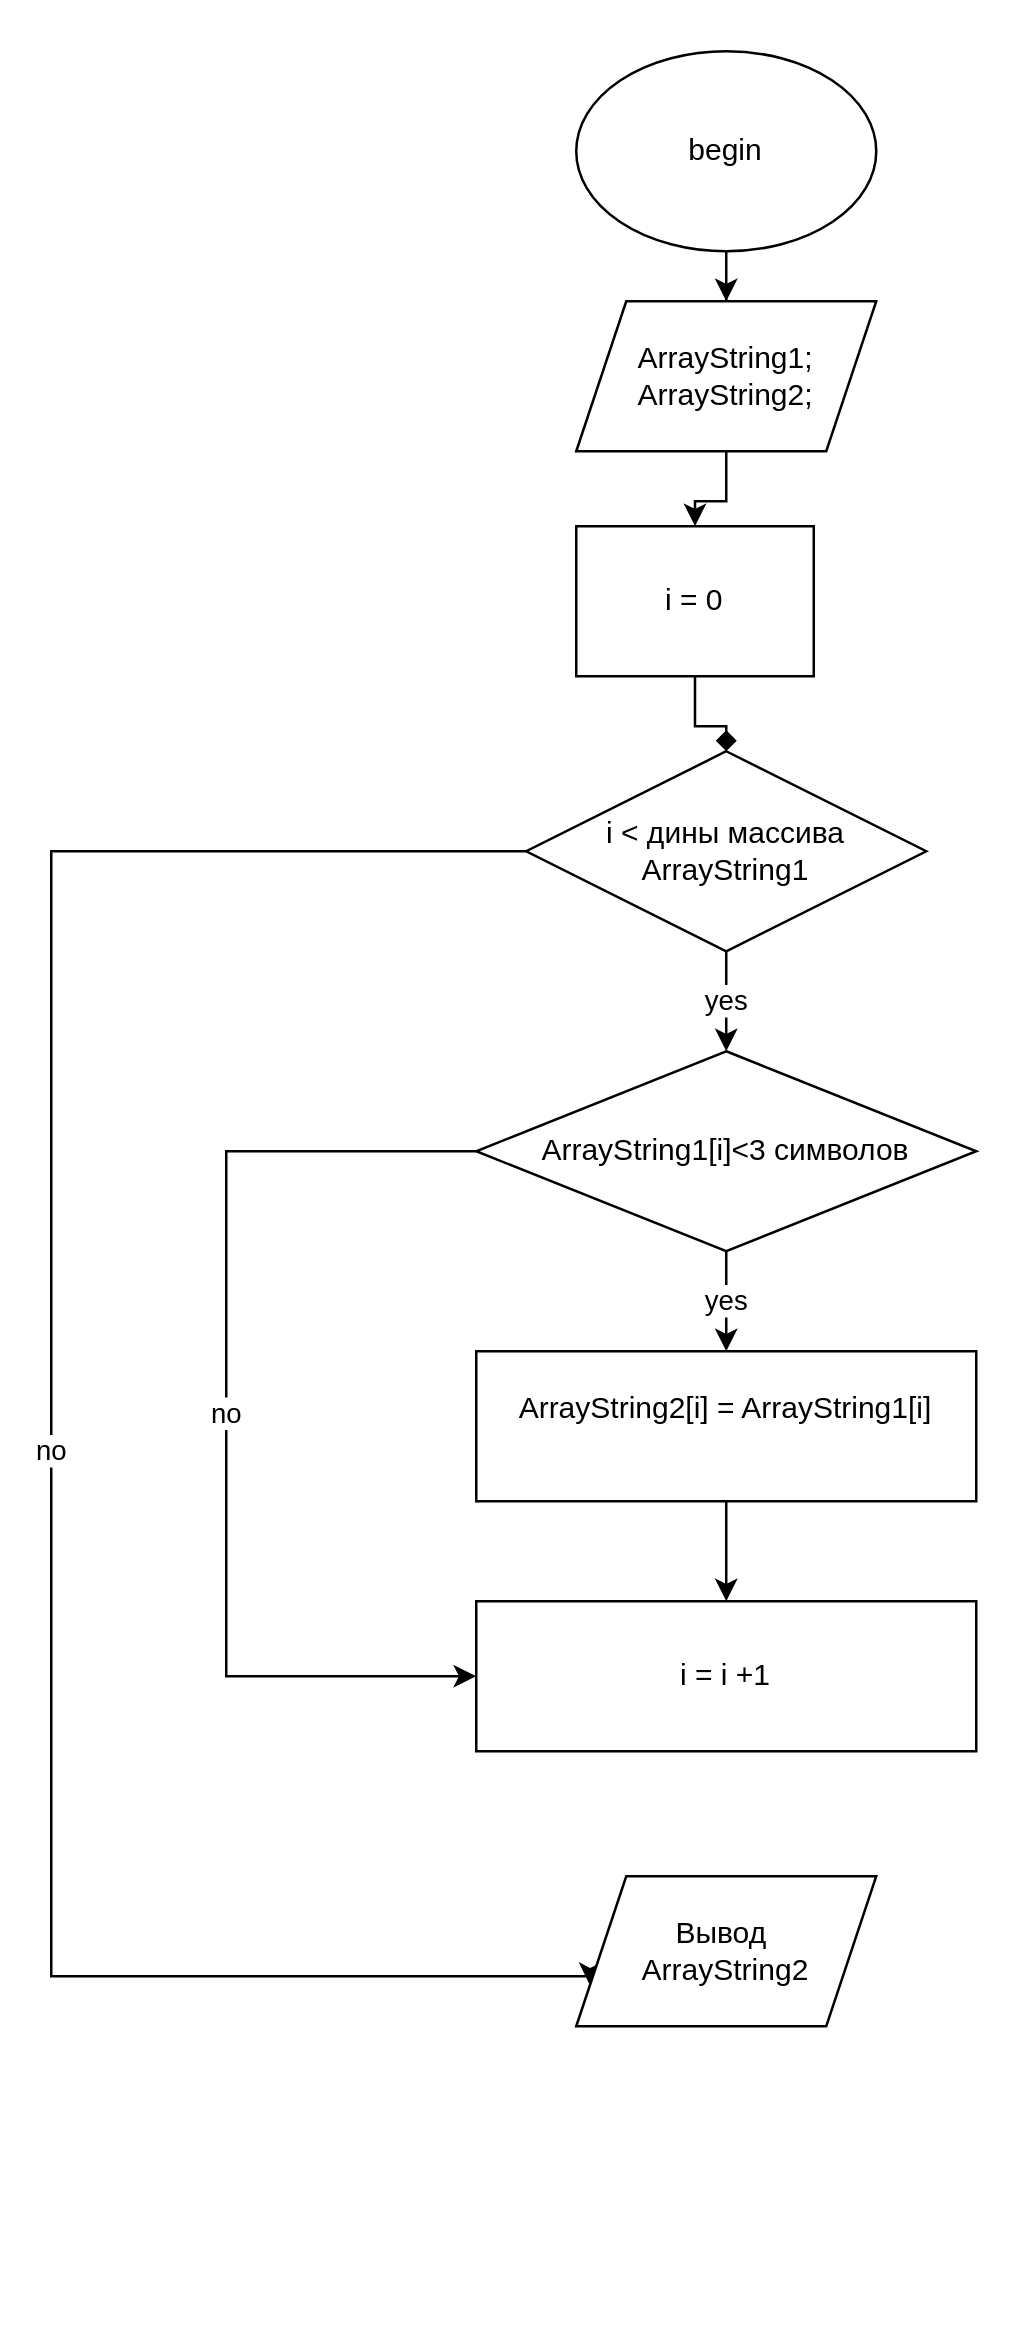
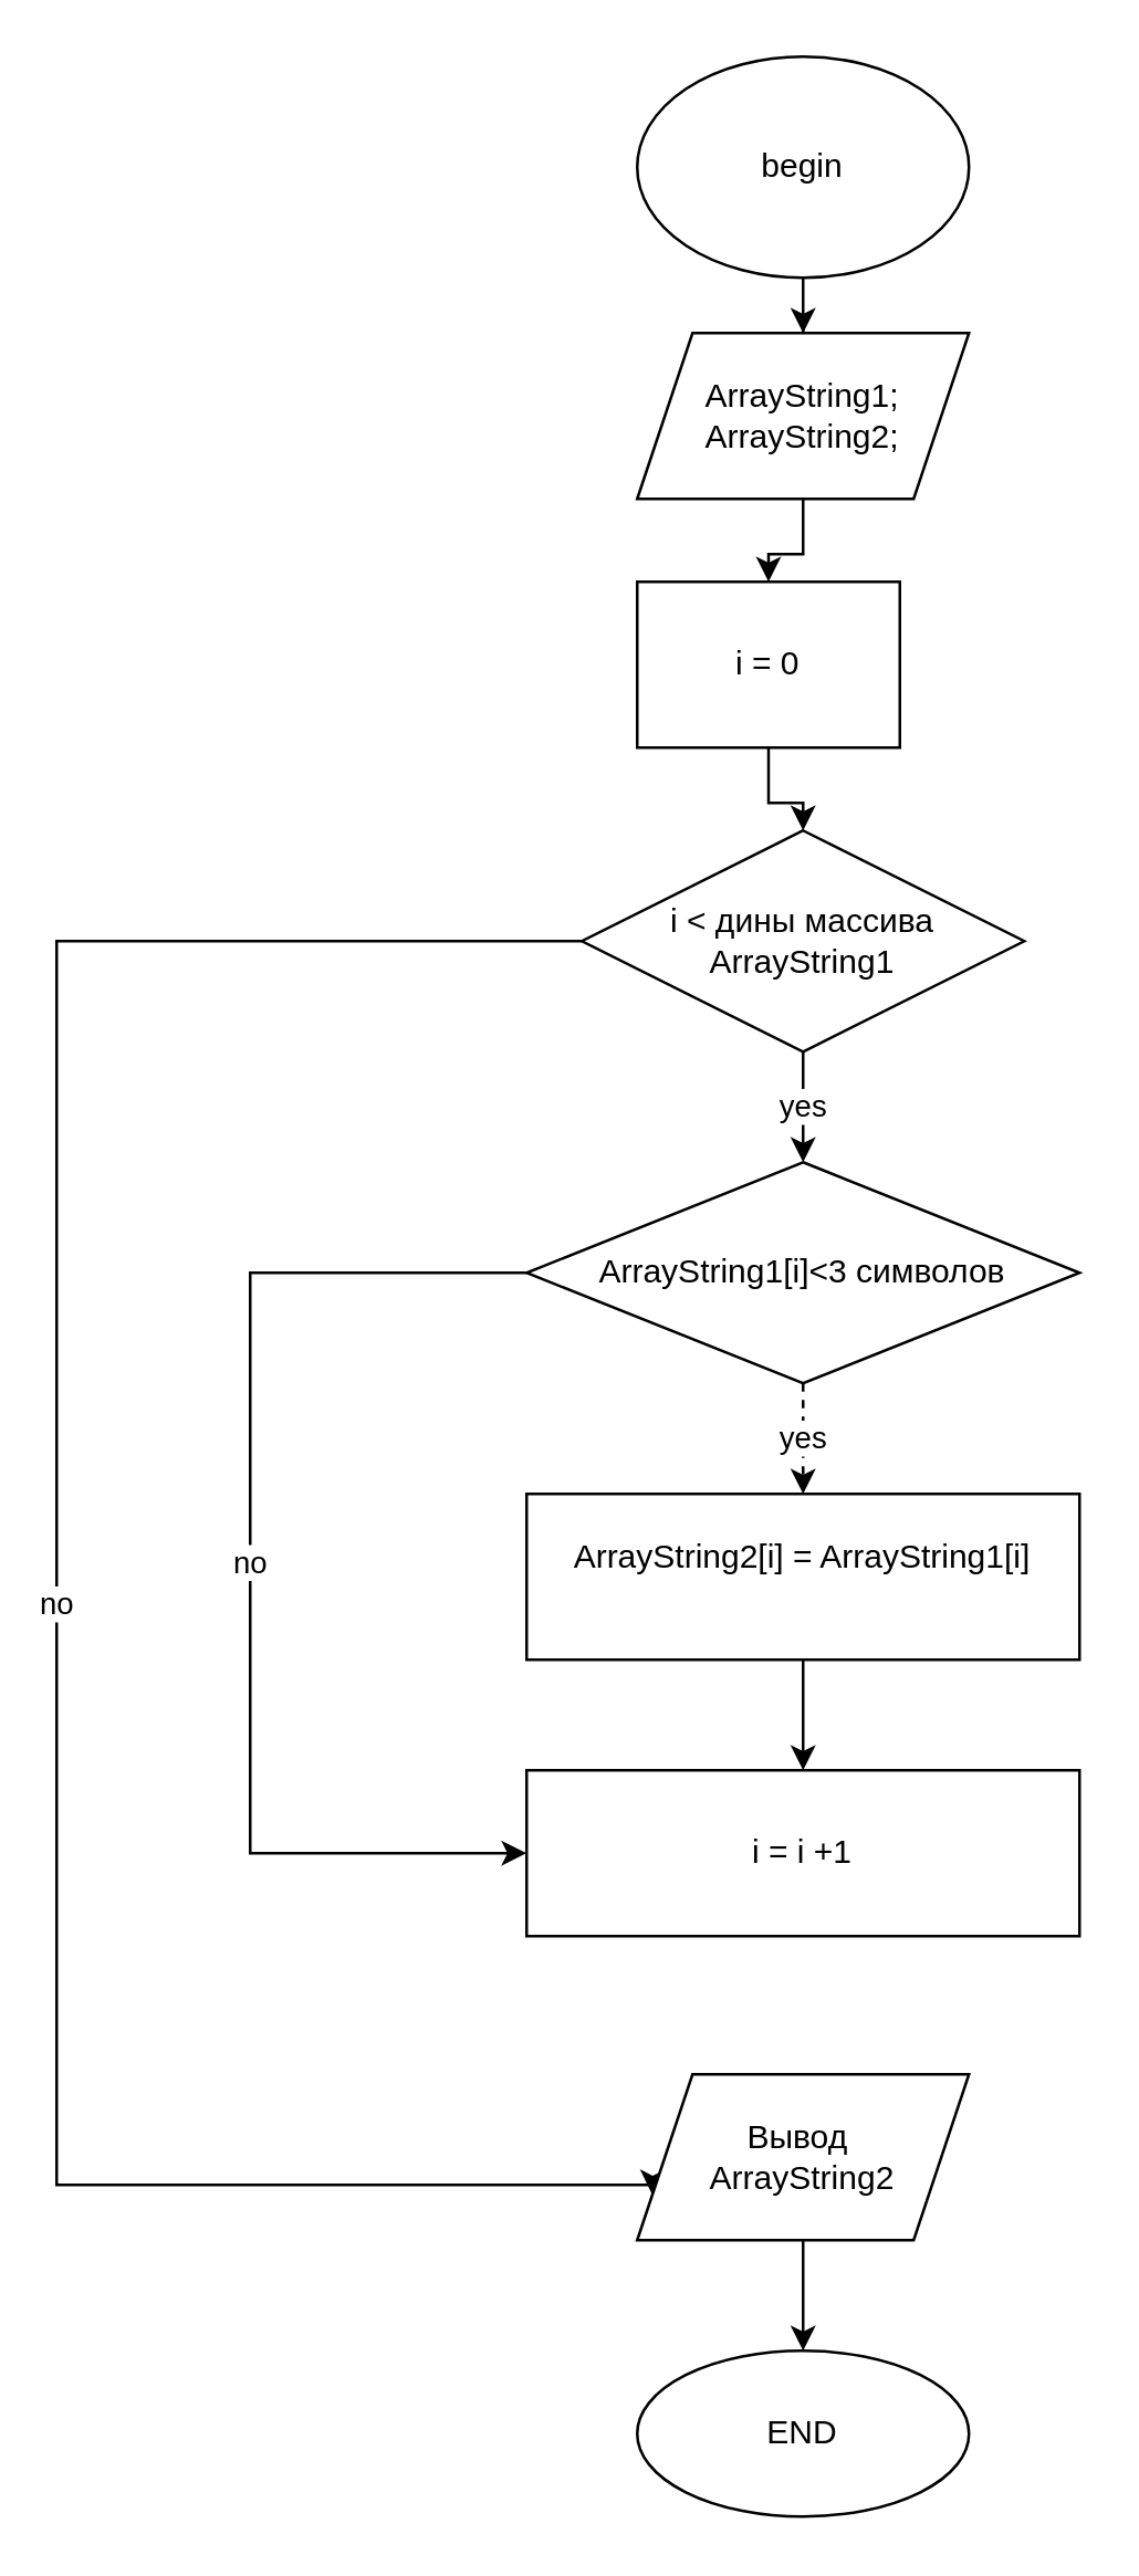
  <mxCell id="0" />
  <mxCell id="1" parent="0" />
  <mxCell id="2" value="" style="edgeStyle=orthogonalEdgeStyle;rounded=0;orthogonalLoop=1;jettySize=auto;html=1;" edge="1" parent="1" source="3" target="5"><mxGeometry relative="1" as="geometry" /></mxCell>
  <mxCell id="3" value="begin" style="ellipse;whiteSpace=wrap;html=1;" vertex="1" parent="1"><mxGeometry x="230" y="20" width="120" height="80" as="geometry" /></mxCell>
  <mxCell id="4" value="" style="edgeStyle=orthogonalEdgeStyle;rounded=0;orthogonalLoop=1;jettySize=auto;html=1;" edge="1" parent="1" source="5" target="7"><mxGeometry relative="1" as="geometry" /></mxCell>
  <mxCell id="5" value="ArrayString1;&lt;br&gt;ArrayString2;" style="shape=parallelogram;perimeter=parallelogramPerimeter;whiteSpace=wrap;html=1;fixedSize=1;" vertex="1" parent="1"><mxGeometry x="230" y="120" width="120" height="60" as="geometry" /></mxCell>
- <mxCell id="6" value="" style="edgeStyle=orthogonalEdgeStyle;rounded=0;orthogonalLoop=1;jettySize=auto;html=1;endArrow=diamond;" edge="1" parent="1" source="7" target="10"><mxGeometry relative="1" as="geometry" /></mxCell>
+ <mxCell id="6" value="" style="edgeStyle=orthogonalEdgeStyle;rounded=0;orthogonalLoop=1;jettySize=auto;html=1;" edge="1" parent="1" source="7" target="10"><mxGeometry relative="1" as="geometry" /></mxCell>
  <mxCell id="7" value="i = 0" style="whiteSpace=wrap;html=1;" vertex="1" parent="1"><mxGeometry x="230" y="210" width="95" height="60" as="geometry" /></mxCell>
  <mxCell id="8" value="yes" style="edgeStyle=orthogonalEdgeStyle;rounded=0;orthogonalLoop=1;jettySize=auto;html=1;" edge="1" parent="1" source="10" target="13"><mxGeometry relative="1" as="geometry" /></mxCell>
  <mxCell id="9" value="no" style="edgeStyle=orthogonalEdgeStyle;rounded=0;orthogonalLoop=1;jettySize=auto;html=1;entryX=0;entryY=0.75;entryDx=0;entryDy=0;" edge="1" parent="1" source="10" target="18"><mxGeometry relative="1" as="geometry"><mxPoint x="220" y="790" as="targetPoint" /><Array as="points"><mxPoint x="20" y="340" /><mxPoint x="20" y="790" /><mxPoint x="236" y="790" /></Array></mxGeometry></mxCell>
  <mxCell id="10" value="i &amp;lt; дины массива ArrayString1" style="rhombus;whiteSpace=wrap;html=1;" vertex="1" parent="1"><mxGeometry x="210" y="300" width="160" height="80" as="geometry" /></mxCell>
- <mxCell id="11" value="yes" style="edgeStyle=orthogonalEdgeStyle;rounded=0;orthogonalLoop=1;jettySize=auto;html=1;" edge="1" parent="1" source="13" target="15"><mxGeometry relative="1" as="geometry" /></mxCell>
+ <mxCell id="11" value="yes" style="edgeStyle=orthogonalEdgeStyle;rounded=0;orthogonalLoop=1;jettySize=auto;html=1;dashed=1;" edge="1" parent="1" source="13" target="15"><mxGeometry relative="1" as="geometry" /></mxCell>
  <mxCell id="12" value="no" style="edgeStyle=orthogonalEdgeStyle;rounded=0;orthogonalLoop=1;jettySize=auto;html=1;entryX=0;entryY=0.5;entryDx=0;entryDy=0;" edge="1" parent="1" source="13" target="16"><mxGeometry relative="1" as="geometry"><Array as="points"><mxPoint x="90" y="460" /><mxPoint x="90" y="670" /></Array></mxGeometry></mxCell>
  <mxCell id="13" value="ArrayString1[i]&amp;lt;3 символов" style="rhombus;whiteSpace=wrap;html=1;" vertex="1" parent="1"><mxGeometry x="190" y="420" width="200" height="80" as="geometry" /></mxCell>
  <mxCell id="14" value="" style="edgeStyle=orthogonalEdgeStyle;rounded=0;orthogonalLoop=1;jettySize=auto;html=1;" edge="1" parent="1" source="15" target="16"><mxGeometry relative="1" as="geometry" /></mxCell>
  <mxCell id="15" value="ArrayString2[i] = ArrayString1[i]&lt;br&gt;&amp;nbsp;" style="whiteSpace=wrap;html=1;" vertex="1" parent="1"><mxGeometry x="190" y="540" width="200" height="60" as="geometry" /></mxCell>
  <mxCell id="16" value="i = i +1" style="whiteSpace=wrap;html=1;" vertex="1" parent="1"><mxGeometry x="190" y="640" width="200" height="60" as="geometry" /></mxCell>
+ <mxCell id="17" value="" style="edgeStyle=orthogonalEdgeStyle;rounded=0;orthogonalLoop=1;jettySize=auto;html=1;" edge="1" parent="1" source="18" target="19"><mxGeometry relative="1" as="geometry" /></mxCell>
  <mxCell id="18" value="Вывод&amp;nbsp;&lt;br&gt;ArrayString2" style="shape=parallelogram;perimeter=parallelogramPerimeter;whiteSpace=wrap;html=1;fixedSize=1;" vertex="1" parent="1"><mxGeometry x="230" y="750" width="120" height="60" as="geometry" /></mxCell>
+ <mxCell id="19" value="END" style="ellipse;whiteSpace=wrap;html=1;" vertex="1" parent="1"><mxGeometry x="230" y="850" width="120" height="60" as="geometry" /></mxCell>
